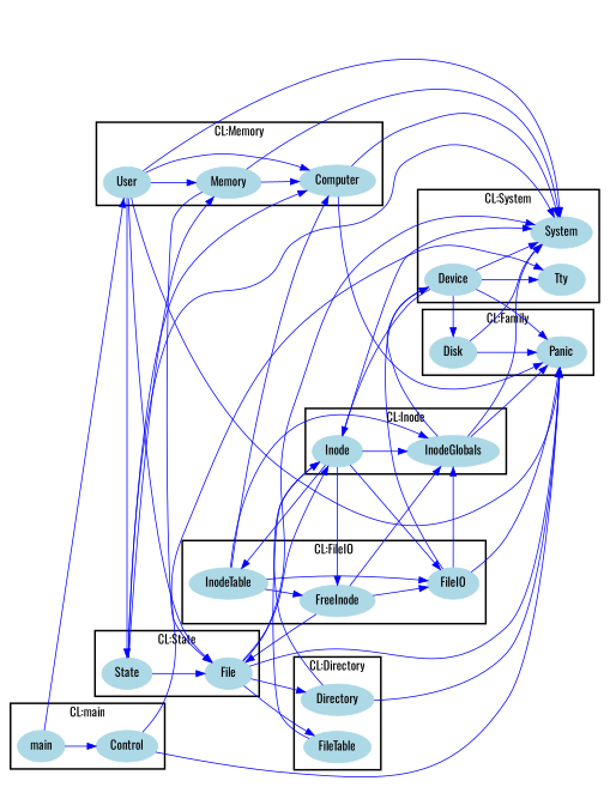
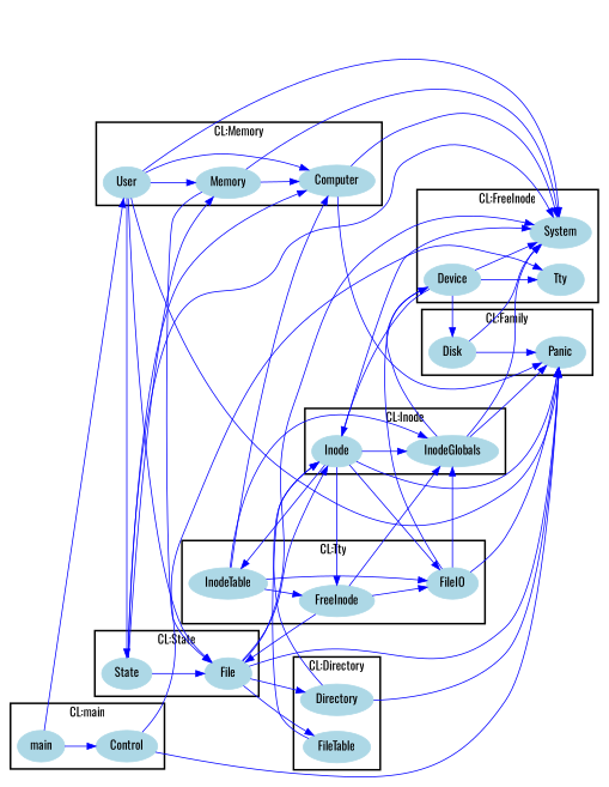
  digraph {
    fontname=Oswald
    rankdir=LR
    node [color=lightblue fontcolor=black fontname=Oswald shape=ellipse style=filled]
    edge [color=blue font=6 fontname=Oswald]
    n1 [label=main]
    n2 [label=Control]
    n3 [label=Memory]
    n4 [label=User]
    n5 [label=Computer]
    n6 [label=Disk]
    n7 [label=Panic]
    n8 [label=State]
    n9 [label=File]
    n10 [label=System]
    n11 [label=Tty]
    n12 [label=Device]
    n13 [label=Directory]
    n14 [label=FileTable]
    n15 [label=Inode]
    n16 [label=InodeGlobals]
    n17 [label=FileIO]
    n18 [label=FreeInode]
    n19 [label=InodeTable]
    subgraph cluster_1 {
      color=black
      label="CL:main"
      style=bold
      n1
      n2
    }
    subgraph cluster_2 {
      color=black
      label="CL:Memory"
      style=bold
      n3
      n4
      n5
    }
    subgraph cluster_3 {
      color=black
      label="CL:Family"
      style=bold
      n6
      n7
    }
    subgraph cluster_4 {
      color=black
      label="CL:State"
      style=bold
      n8
      n9
    }
    subgraph cluster_5 {
      color=black
-     label="CL:System"
+     label="CL:FreeInode"
      style=bold
      n10
      n11
      n12
    }
    subgraph cluster_6 {
      color=black
      label="CL:Directory"
      style=bold
      n13
      n14
    }
    subgraph cluster_7 {
      color=black
      label="CL:Inode"
      style=bold
      n15
      n16
    }
    subgraph cluster_8 {
      color=black
-     label="CL:FileIO"
+     label="CL:Tty"
      style=bold
      n17
      n18
      n19
    }
    n1 -> n2
    n1 -> n4
    n2 -> n7
    n2 -> n11
    n3 -> n5
    n3 -> n9
    n3 -> n10
    n4 -> n3
    n4 -> n5
    n4 -> n7
    n4 -> n8
    n4 -> n9
    n4 -> n10
    n5 -> n7
    n5 -> n10
    n6 -> n7
    n6 -> n10
    n8 -> n3
    n8 -> n5
    n8 -> n9
    n8 -> n10
    n9 -> n7
    n9 -> n10
    n9 -> n13
    n9 -> n14
    n9 -> n15
    n12 -> n6
    n12 -> n10
    n12 -> n11
    n12 -> n15
    n13 -> n7
    n13 -> n15
    n14 -> n15
-   n12 -> n7
+   n15 -> n7
    n15 -> n10
    n15 -> n16
    n15 -> n17
    n15 -> n18
    n15 -> n19
    n16 -> n7
    n16 -> n10
    n16 -> n12
    n17 -> n7
    n17 -> n12
    n17 -> n16
    n18 -> n9
    n18 -> n16
    n18 -> n17
    n19 -> n5
    n19 -> n16
    n19 -> n17
    n19 -> n18
  }
